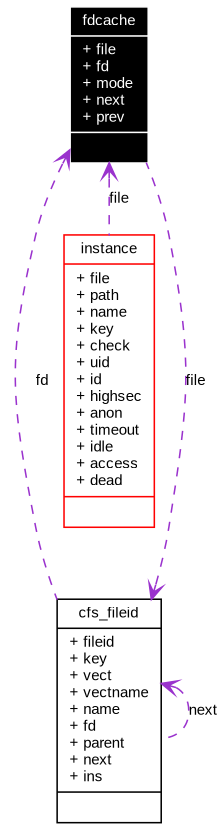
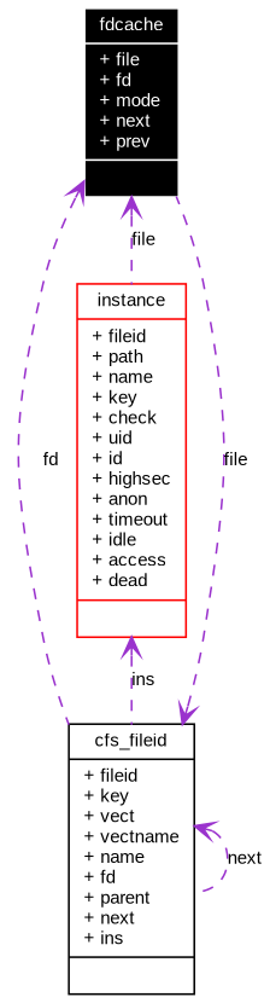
  digraph {
    fontname="Liberation Sans"
    node [fontname="Liberation Sans" fontsize=10 shape=record]
    edge [arrowtail=open color=darkorchid3 dir=back fontname="Liberation Sans" fontsize=10 labelfontname=Helvetica labelfontsize=10 style=dashed]
    n1 [color=white fillcolor=black fontcolor=white height=0.2 label="{fdcache\n|+ file\l+ fd\l+ mode\l+ next\l+ prev\l|}" style=filled width=0.4]
    n2 [color=black height=0.2 label="{cfs_fileid\n|+ fileid\l+ key\l+ vect\l+ vectname\l+ name\l+ fd\l+ parent\l+ next\l+ ins\l|}" width=0.4]
-   n3 [color=red height=0.2 label="{instance\n|+ file\l+ path\l+ name\l+ key\l+ check\l+ uid\l+ id\l+ highsec\l+ anon\l+ timeout\l+ idle\l+ access\l+ dead\l|}" width=0.4]
+   n3 [color=red height=0.2 label="{instance\n|+ fileid\l+ path\l+ name\l+ key\l+ check\l+ uid\l+ id\l+ highsec\l+ anon\l+ timeout\l+ idle\l+ access\l+ dead\l|}" width=0.4]
    n1 -> n2 [label=fd]
    n1 -> n3 [label=file]
    n2 -> n1 [label=file]
    n2 -> n2 [label=next]
+   n3 -> n2 [label=ins]
  }
